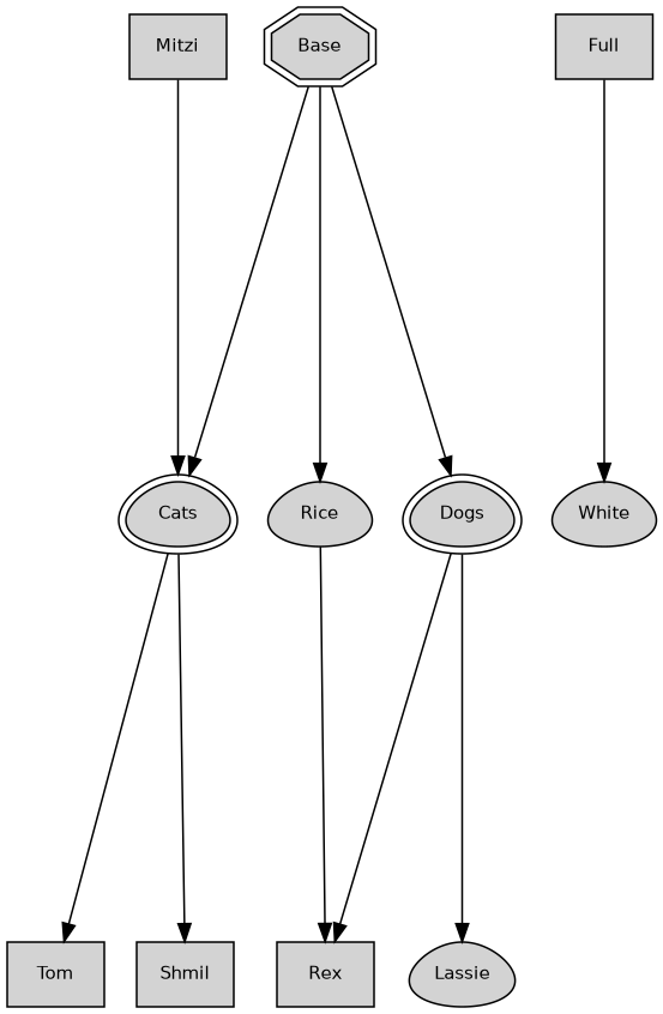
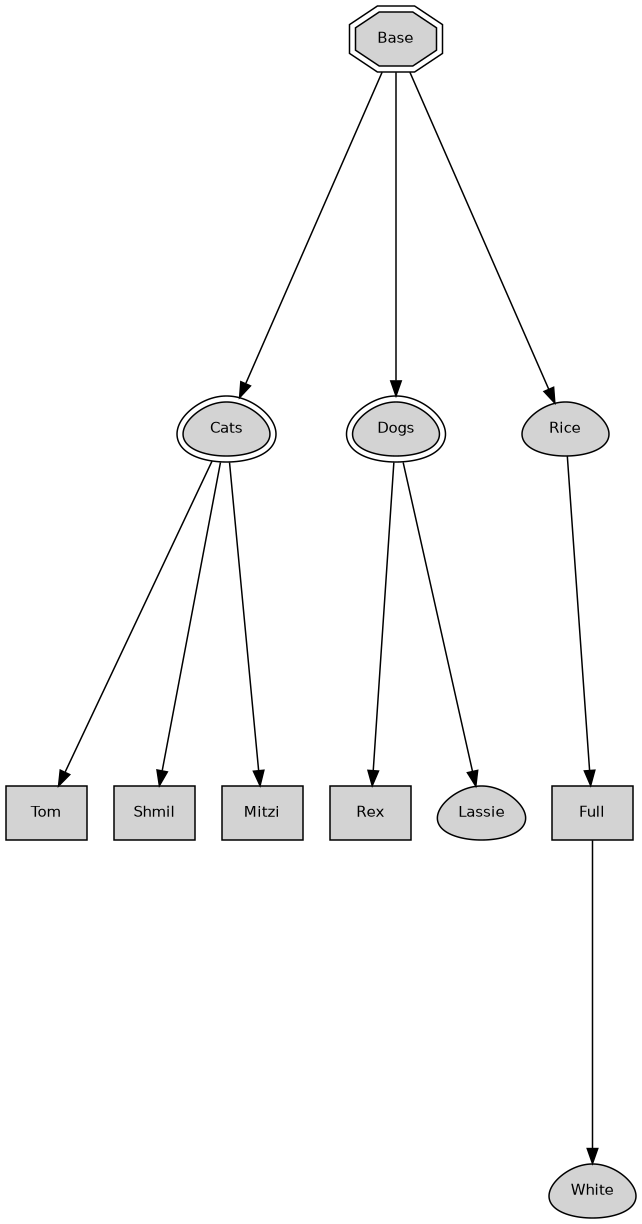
  digraph {
    rankdir=TB
    ranksep=3
    node [fillcolor=lightgray fontname=Helvetica fontsize=10 shape=egg style=filled]
    edge [fontname=Helvetica fontsize=10]
    n1 [label=Base peripheries=2 shape=octagon]
    n2 [label=Cats peripheries=2]
    n3 [label=Dogs peripheries=2]
    n4 [label=Rice]
    n5 [label=Tom shape=box]
    n6 [label=Shmil shape=box]
    n7 [label=Mitzi shape=box]
    n8 [label=Rex shape=box]
    n9 [label=Lassie]
    n10 [label=Full shape=box]
    n11 [label=White]
    n1 -> n2
    n1 -> n3
    n1 -> n4
    n2 -> n5
    n2 -> n6
-   n7 -> n2
+   n2 -> n7
    n3 -> n8
    n3 -> n9
-   n4 -> n8
+   n4 -> n10
    n10 -> n11
  }
